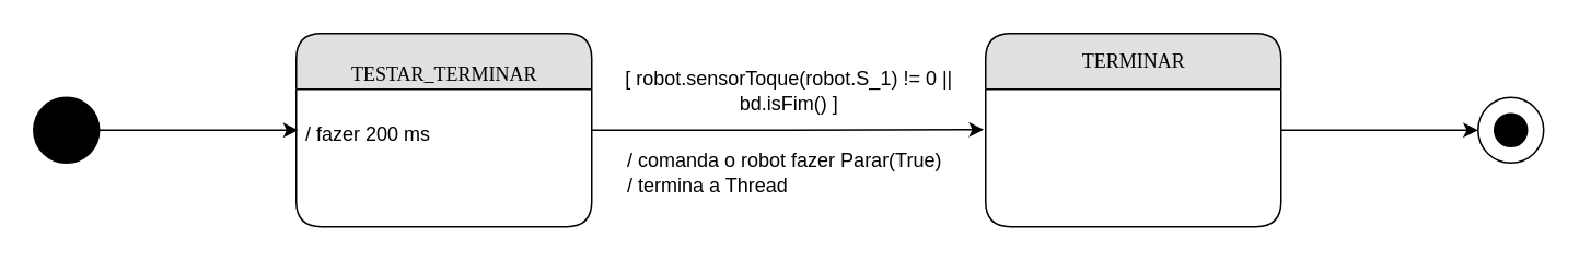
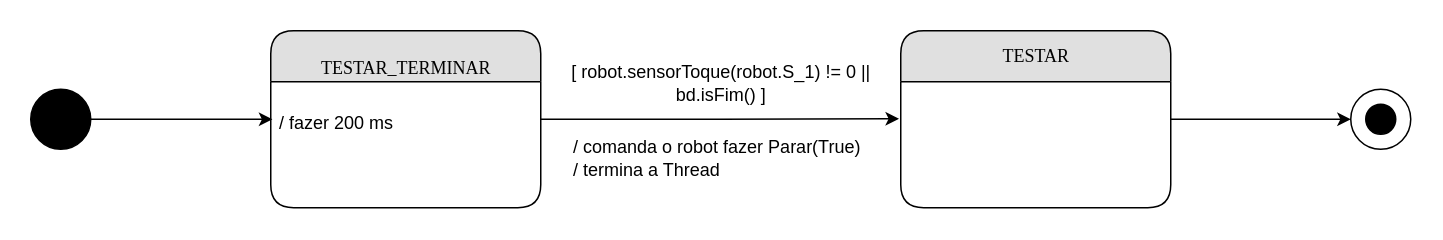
  <mxCell id="0" />
  <mxCell id="1" parent="0" />
  <mxCell id="2" style="edgeStyle=orthogonalEdgeStyle;rounded=0;orthogonalLoop=1;jettySize=auto;html=1;exitX=1;exitY=0.5;exitDx=0;exitDy=0;entryX=-0.006;entryY=0.294;entryDx=0;entryDy=0;entryPerimeter=0;" edge="1" parent="1" source="3"><mxGeometry relative="1" as="geometry"><mxPoint x="598.833" y="78.667" as="targetPoint" /></mxGeometry></mxCell>
  <mxCell id="3" value="&lt;br&gt;TESTAR_TERMINAR" style="swimlane;html=1;fontStyle=0;childLayout=stackLayout;horizontal=1;startSize=34;fillColor=#e0e0e0;horizontalStack=0;resizeParent=1;resizeLast=0;collapsible=1;marginBottom=0;swimlaneFillColor=#ffffff;align=center;rounded=1;shadow=0;comic=0;labelBackgroundColor=none;strokeWidth=1;fontFamily=Verdana;fontSize=12" parent="1" vertex="1"><mxGeometry x="180" y="20" width="180" height="118" as="geometry" /></mxCell>
  <mxCell id="4" value="&lt;br&gt;/ fazer 200 ms" style="text;html=1;strokeColor=none;fillColor=none;spacingLeft=4;spacingRight=4;whiteSpace=wrap;overflow=hidden;rotatable=0;points=[[0,0.5],[1,0.5]];portConstraint=eastwest;" vertex="1" parent="3"><mxGeometry y="34" width="180" height="84" as="geometry" /></mxCell>
  <mxCell id="5" style="edgeStyle=orthogonalEdgeStyle;rounded=0;orthogonalLoop=1;jettySize=auto;html=1;exitX=1;exitY=0.5;exitDx=0;exitDy=0;" edge="1" parent="1" source="6" target="11"><mxGeometry relative="1" as="geometry" /></mxCell>
- <mxCell id="6" value="TERMINAR" style="swimlane;html=1;fontStyle=0;childLayout=stackLayout;horizontal=1;startSize=34;fillColor=#e0e0e0;horizontalStack=0;resizeParent=1;resizeLast=0;collapsible=1;marginBottom=0;swimlaneFillColor=#ffffff;align=center;rounded=1;shadow=0;comic=0;labelBackgroundColor=none;strokeWidth=1;fontFamily=Verdana;fontSize=12" vertex="1" parent="1"><mxGeometry x="600" y="20" width="180" height="118" as="geometry" /></mxCell>
+ <mxCell id="6" value="TESTAR" style="swimlane;html=1;fontStyle=0;childLayout=stackLayout;horizontal=1;startSize=34;fillColor=#e0e0e0;horizontalStack=0;resizeParent=1;resizeLast=0;collapsible=1;marginBottom=0;swimlaneFillColor=#ffffff;align=center;rounded=1;shadow=0;comic=0;labelBackgroundColor=none;strokeWidth=1;fontFamily=Verdana;fontSize=12" vertex="1" parent="1"><mxGeometry x="600" y="20" width="180" height="118" as="geometry" /></mxCell>
  <mxCell id="7" value="[ robot.sensorToque(robot.S_1) != 0 ||&lt;br&gt;bd.isFim() ]" style="text;html=1;align=center;verticalAlign=middle;resizable=0;points=[];;autosize=1;" vertex="1" parent="1"><mxGeometry x="375" y="40" width="210" height="30" as="geometry" /></mxCell>
  <mxCell id="8" value="/ comanda o robot fazer Parar(True)&lt;br&gt;/ termina a Thread&amp;nbsp;" style="text;html=1;align=left;verticalAlign=middle;resizable=0;points=[];;autosize=1;" vertex="1" parent="1"><mxGeometry x="380" y="90" width="210" height="30" as="geometry" /></mxCell>
  <mxCell id="9" style="edgeStyle=orthogonalEdgeStyle;rounded=0;orthogonalLoop=1;jettySize=auto;html=1;exitX=1;exitY=0.5;exitDx=0;exitDy=0;entryX=0.006;entryY=0.298;entryDx=0;entryDy=0;entryPerimeter=0;" edge="1" parent="1" source="10" target="4"><mxGeometry relative="1" as="geometry" /></mxCell>
  <mxCell id="10" value="" style="ellipse;whiteSpace=wrap;html=1;aspect=fixed;fillColor=#000000;" vertex="1" parent="1"><mxGeometry x="20" y="59" width="40" height="40" as="geometry" /></mxCell>
  <mxCell id="11" value="" style="ellipse;whiteSpace=wrap;html=1;aspect=fixed;" vertex="1" parent="1"><mxGeometry x="900" y="59" width="40" height="40" as="geometry" /></mxCell>
  <mxCell id="12" value="" style="ellipse;whiteSpace=wrap;html=1;aspect=fixed;fillColor=#000000;" vertex="1" parent="1"><mxGeometry x="910" y="69" width="20" height="20" as="geometry" /></mxCell>
